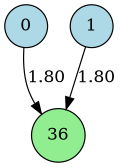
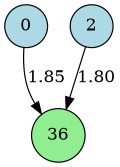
  digraph {
    rankdir=TB
    node [fillcolor=lightblue shape=circle style=filled]
    n1 [label=0]
    n2 [fillcolor=lightgreen label=36]
-   n3 [label=1]
-   n1 -> n2 [label=1.80]
+   n3 [label=2]
+   n1 -> n2 [label=1.85]
    n3 -> n2 [label=1.80]
  }
